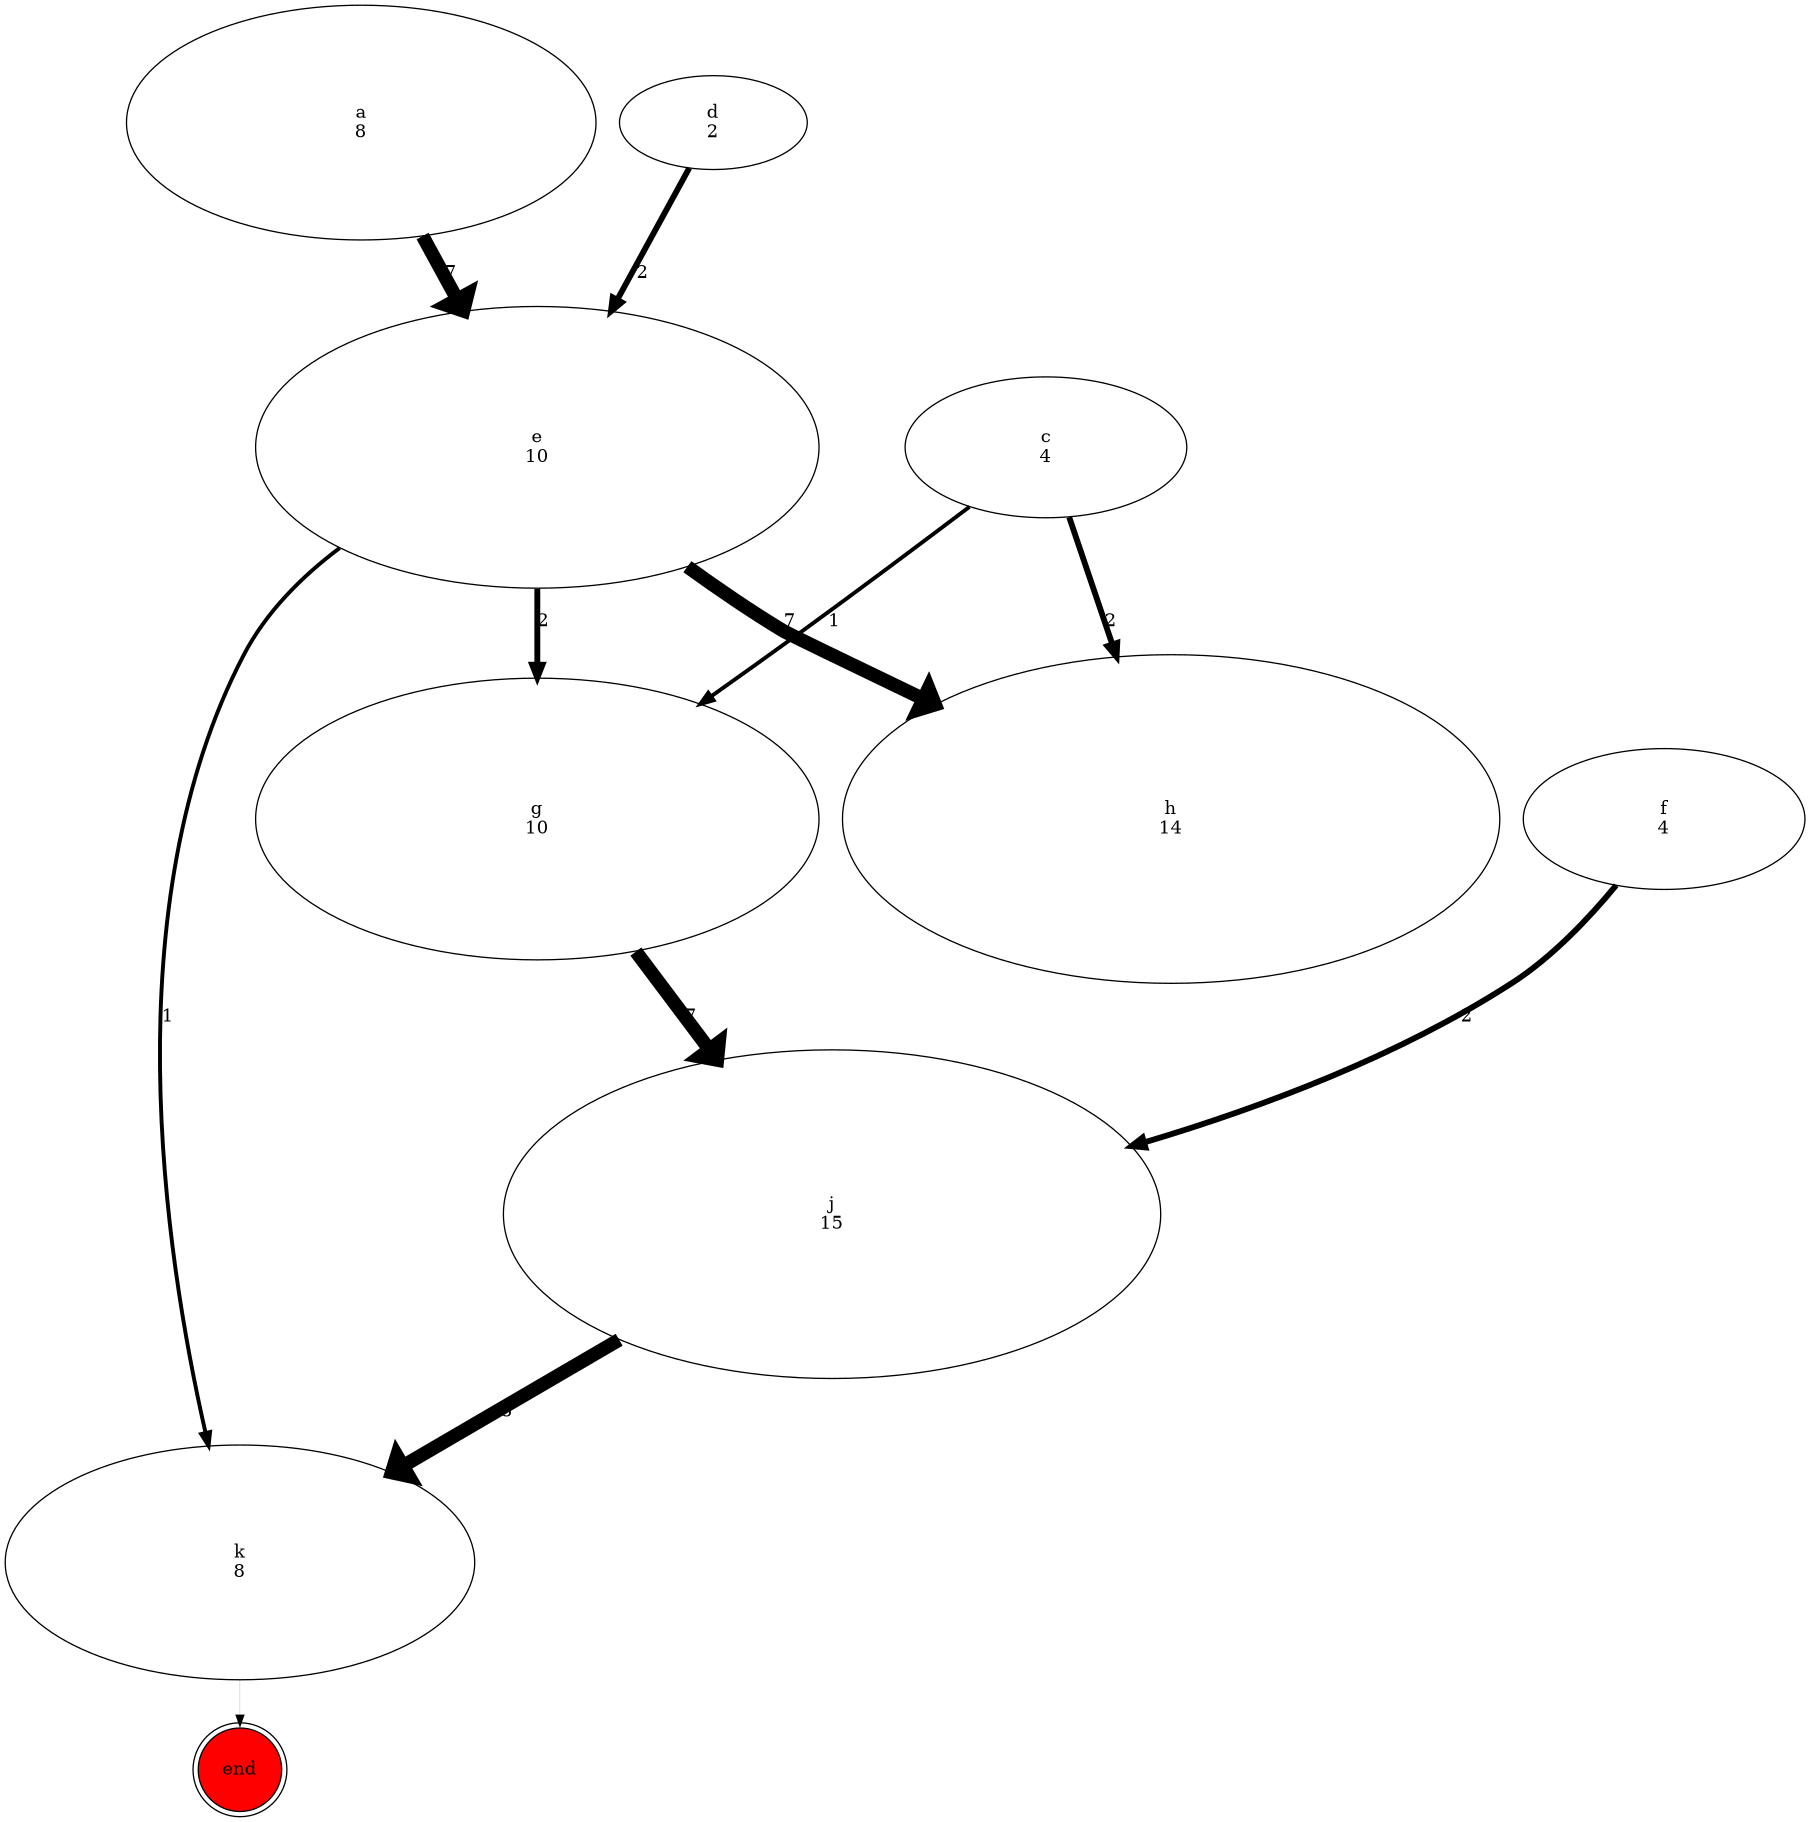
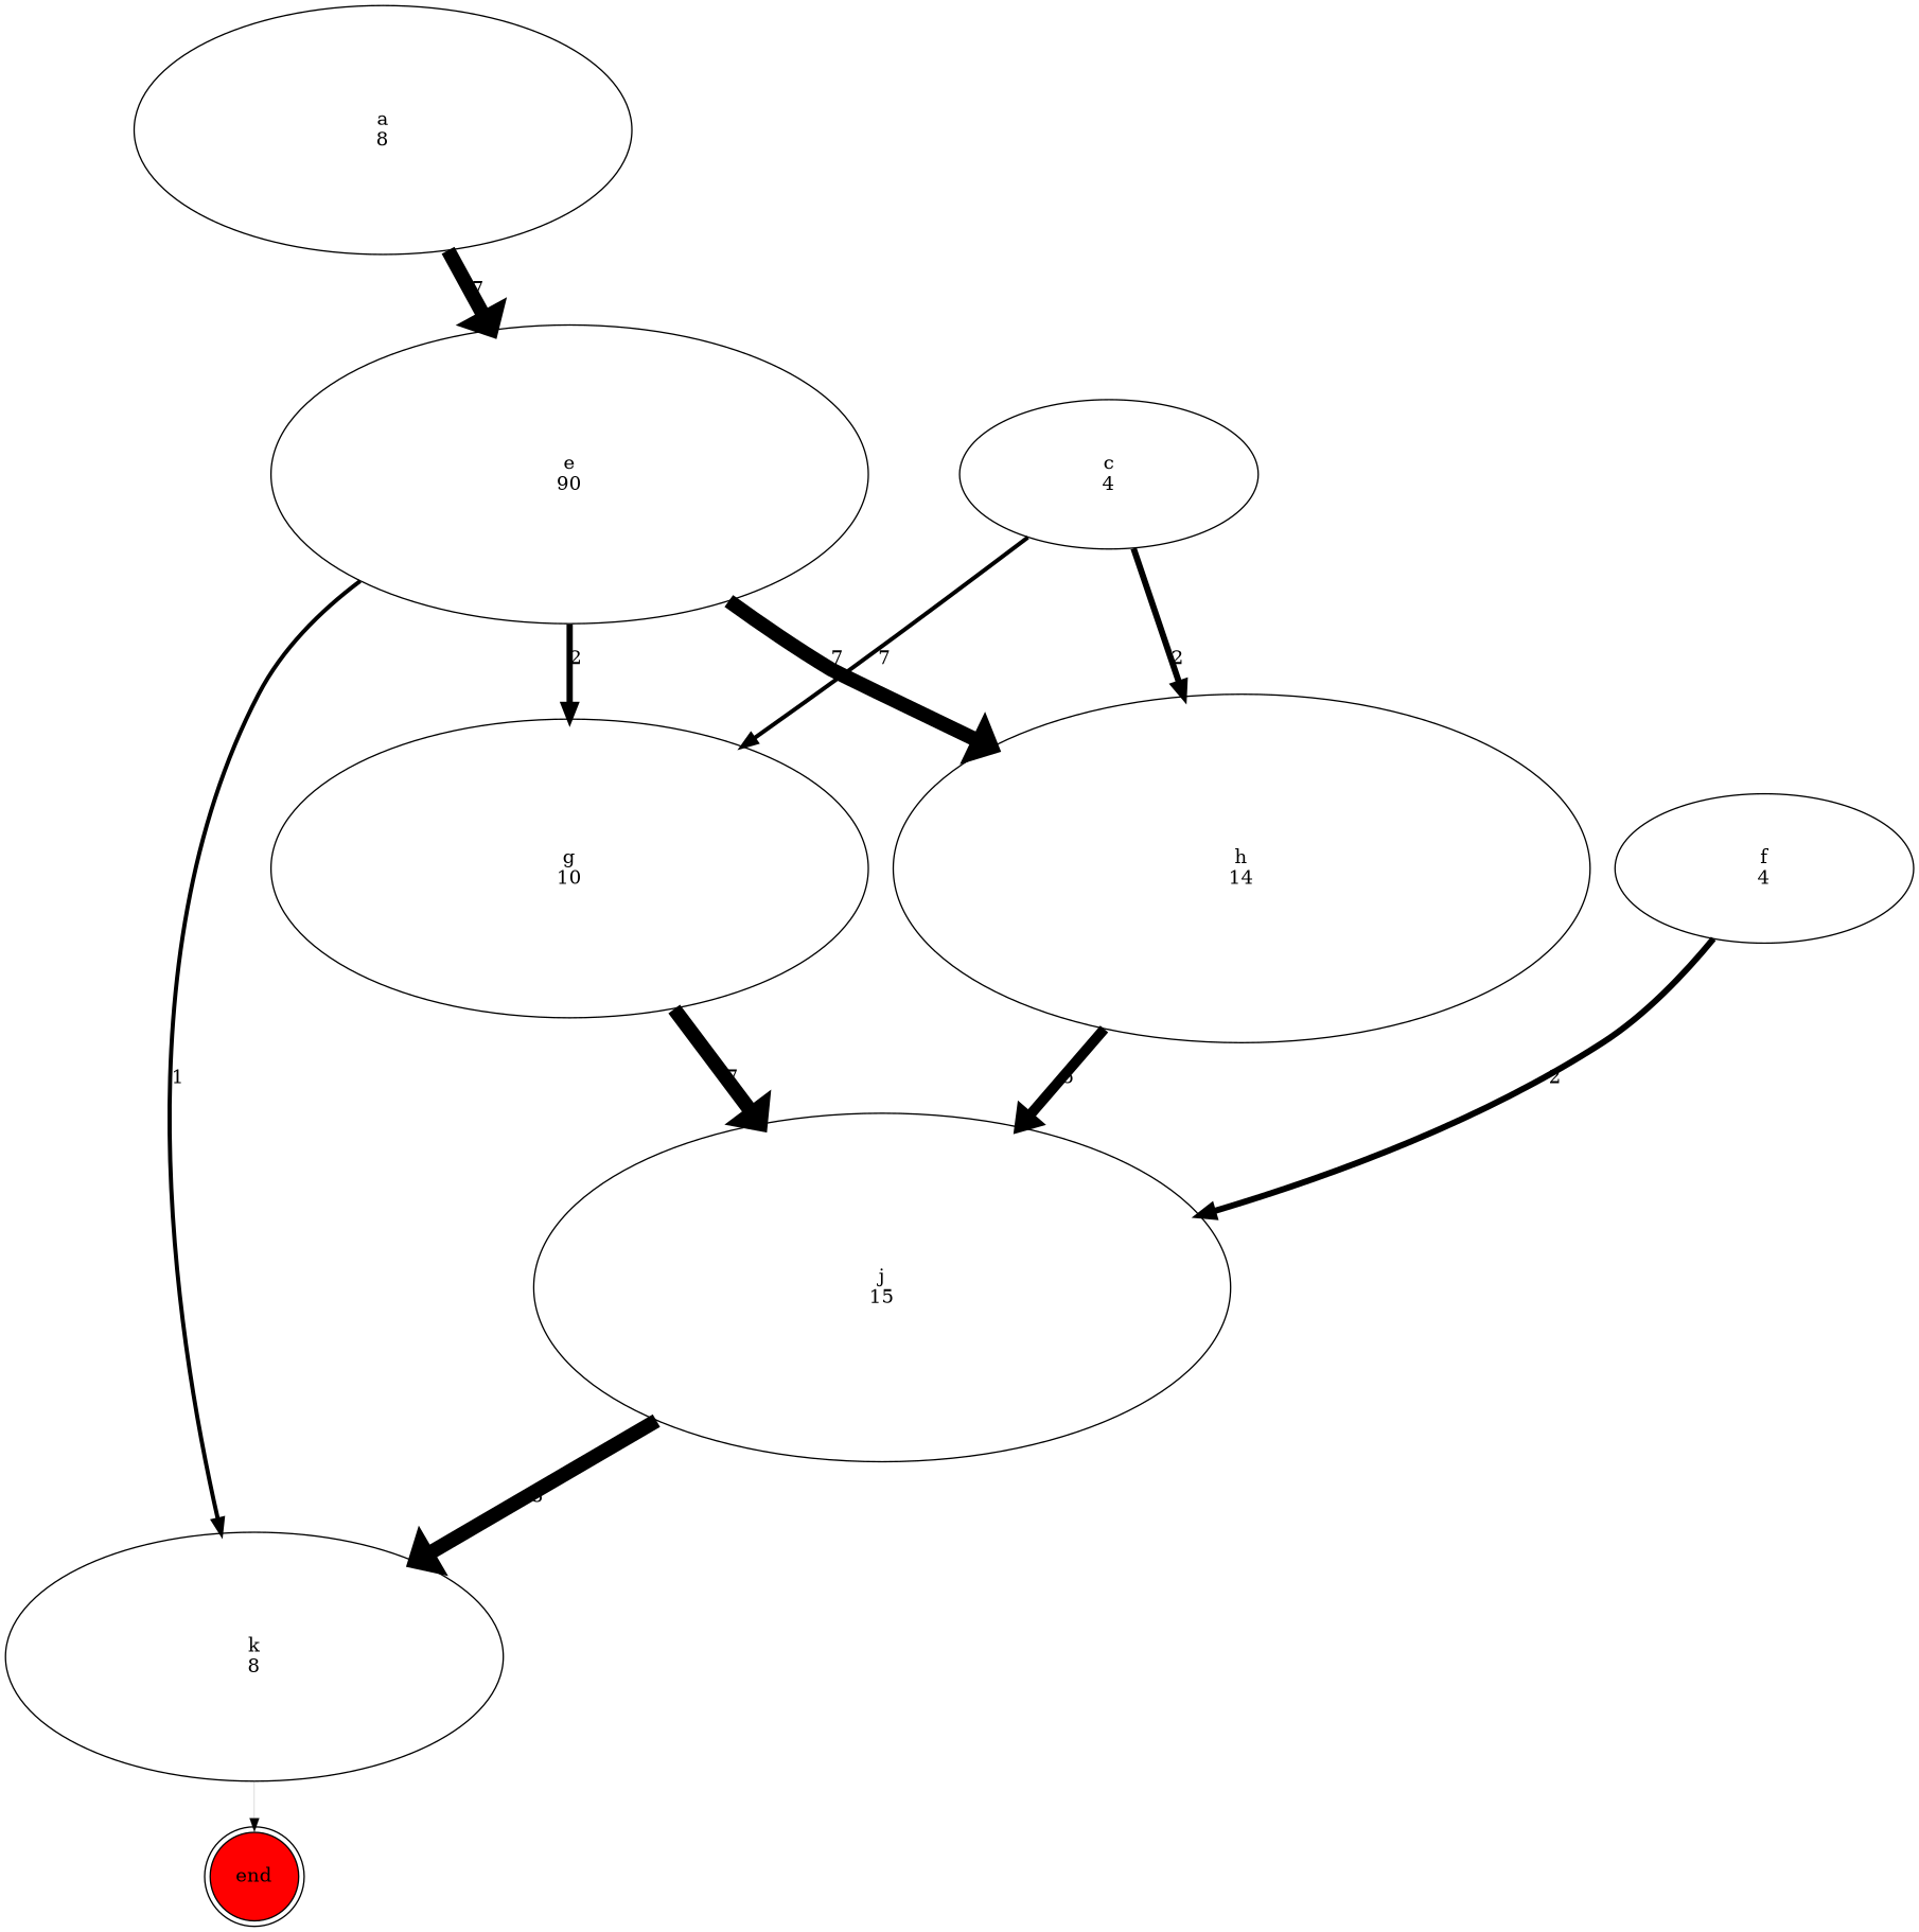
  digraph {
    edge [penwidth=10.5]
    n1 [height=2.5 label="a\n8" width=5]
-   n2 [height=3 label="e\n10" width=6]
+   n2 [height=3 label="e\n90" width=6]
    n3 [height=3.5 label="h\n14" width=7]
    n4 [height=3 label="g\n10" width=6]
    n5 [height=2.5 label="k\n8" width=5]
    n6 [height=3.5 label="j\n15" width=7]
    n7 [height=1.5 label="f\n4" width=3]
    n8 [fillcolor=red height=0.78106 label=end shape=doublecircle style=filled width=0.78106]
    n9 [height=1.5 label="c\n4" width=3]
-   n10 [height=1 label="d\n2" width=2]
    n1 -> n2 [label=7]
    n2 -> n3 [label=7]
    n2 -> n4 [label=2 penwidth=4.5]
    n2 -> n5 [label=1 penwidth=3.0]
+   n3 -> n6 [label=5 penwidth=7.5]
    n4 -> n6 [label=7]
    n5 -> n8 [penwidth=0.1]
    n6 -> n5 [label=8]
    n7 -> n6 [label=2 penwidth=4.5]
    n9 -> n3 [label=2 penwidth=4.5]
-   n9 -> n4 [label=1 penwidth=3.0]
-   n10 -> n2 [label=2 penwidth=4.5]
+   n9 -> n4 [label=7 penwidth=3.0]
  }
